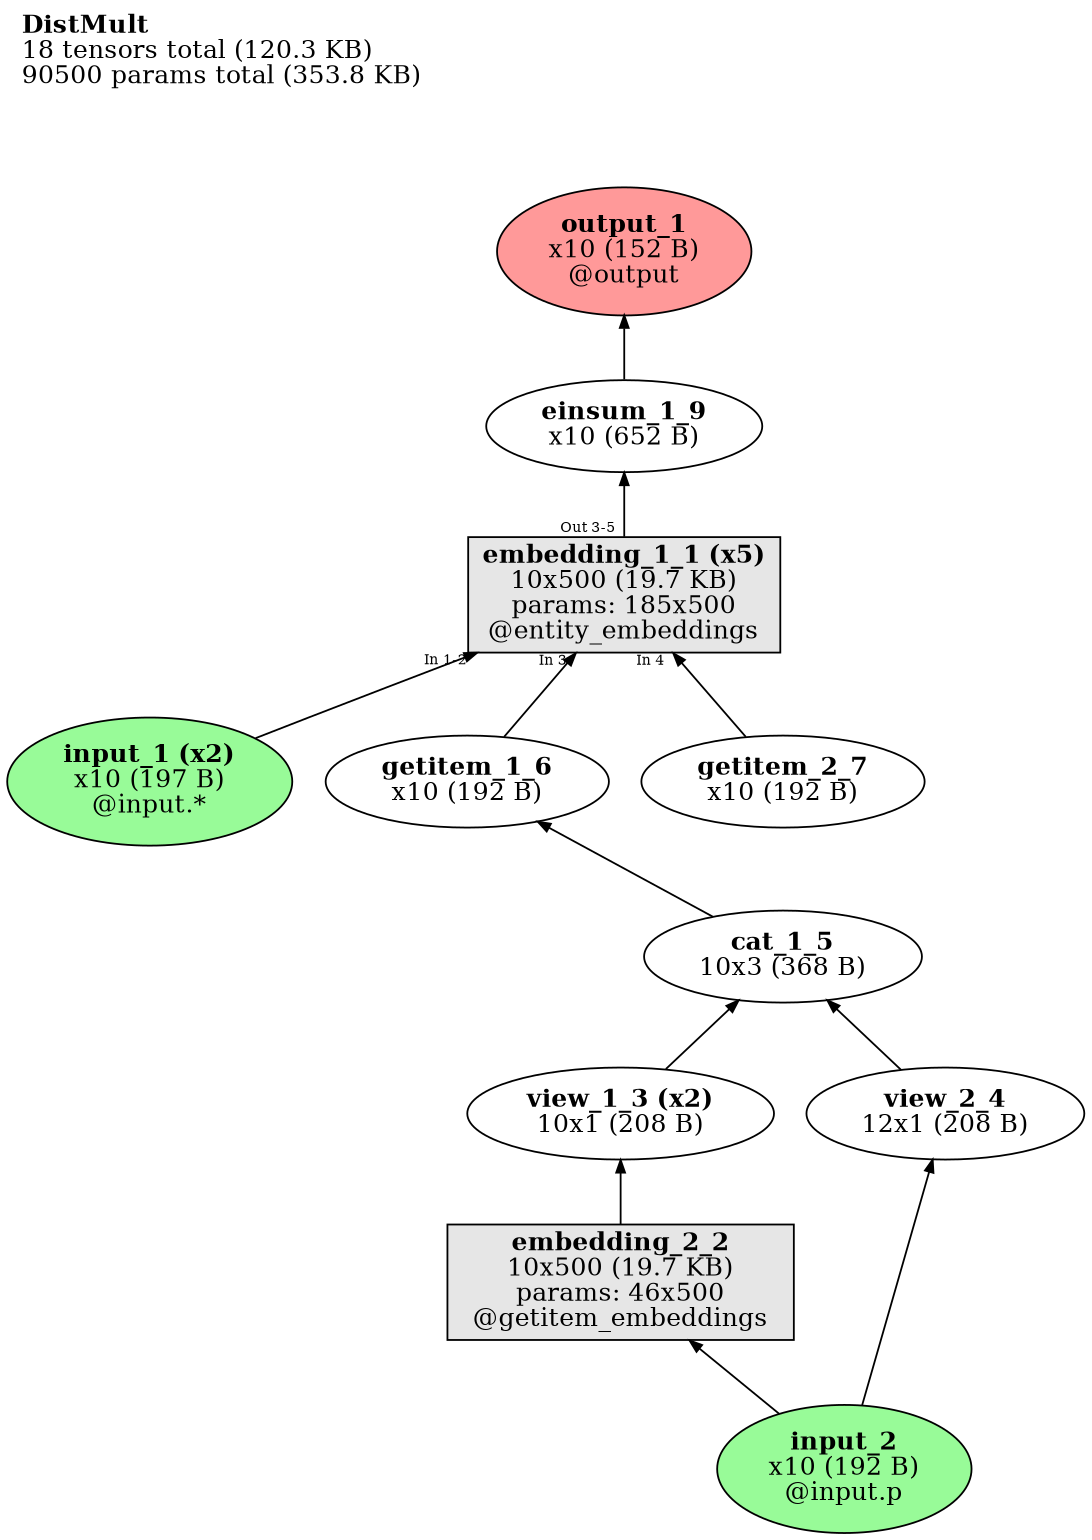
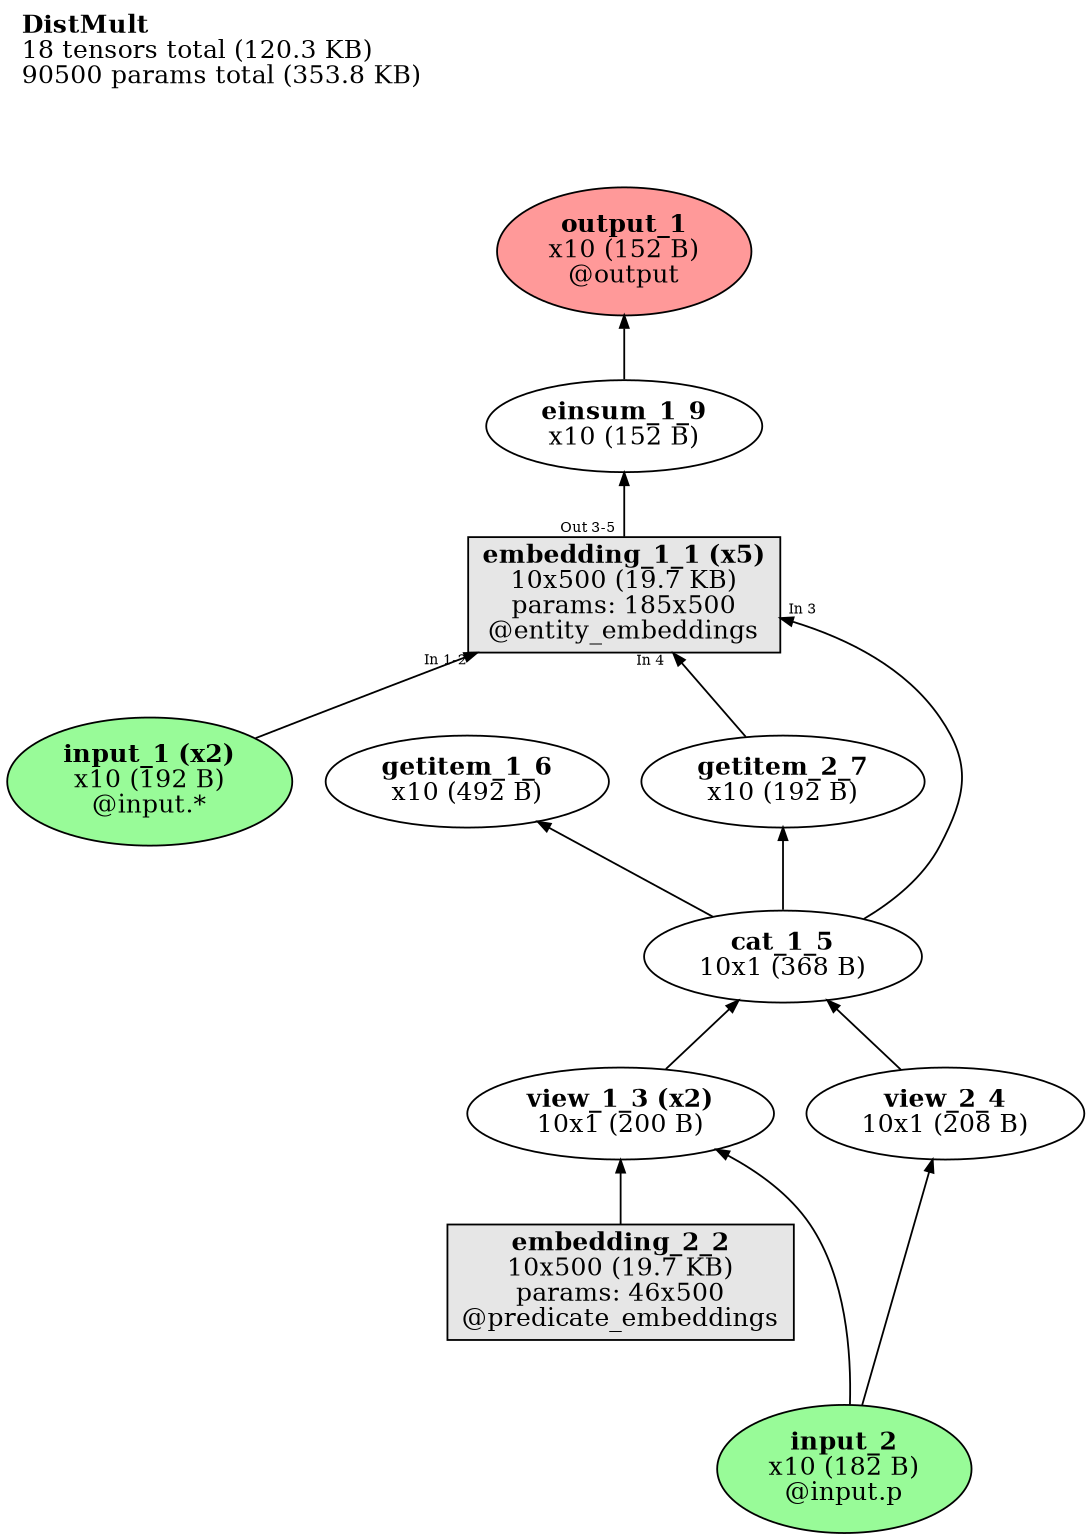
  digraph {
    label=<<B>DistMult</B><br align='left'/>18 tensors total (120.3 KB)<br align='left'/>90500 params total (353.8 KB)<br align='left'/>>
    labeljust=left
    labelloc=t
    ordering=out
    rankdir=BT
    node [color=black fillcolor=white fontcolor=black ordering=out shape=oval style="filled,solid"]
    edge [arrowsize=.7 color=black fontcolor=black labelfontsize=8 style=solid]
    n1 [fillcolor="#ff9999" label=<<b>output_1</b><br/>x10 (152 B)<br/>@output>]
-   n2 [fillcolor="#98FB98" label=<<b>input_1 (x2)</b><br/>x10 (197 B)<br/>@input.*>]
+   n2 [fillcolor="#98FB98" label=<<b>input_1 (x2)</b><br/>x10 (192 B)<br/>@input.*>]
    n3 [fillcolor="#E6E6E6" label=<<b>embedding_1_1 (x5)</b><br/>10x500 (19.7 KB)<br/>params: 185x500<br/>@entity_embeddings> shape=box]
-   n4 [label=<<b>einsum_1_9</b><br/>x10 (652 B)>]
-   n5 [label=<<b>view_1_3 (x2)</b><br/>10x1 (208 B)>]
-   n6 [label=<<b>cat_1_5</b><br/>10x3 (368 B)>]
-   n7 [label=<<b>getitem_1_6</b><br/>x10 (192 B)>]
+   n4 [label=<<b>einsum_1_9</b><br/>x10 (152 B)>]
+   n5 [label=<<b>view_1_3 (x2)</b><br/>10x1 (200 B)>]
+   n6 [label=<<b>cat_1_5</b><br/>10x1 (368 B)>]
+   n7 [label=<<b>getitem_1_6</b><br/>x10 (492 B)>]
    n8 [label=<<b>getitem_2_7</b><br/>x10 (192 B)>]
-   n9 [fillcolor="#98FB98" label=<<b>input_2</b><br/>x10 (192 B)<br/>@input.p>]
-   n10 [fillcolor="#E6E6E6" label=<<b>embedding_2_2</b><br/>10x500 (19.7 KB)<br/>params: 46x500<br/>@getitem_embeddings> shape=box]
-   n11 [label=<<b>view_2_4</b><br/>12x1 (208 B)>]
+   n9 [fillcolor="#98FB98" label=<<b>input_2</b><br/>x10 (182 B)<br/>@input.p>]
+   n10 [fillcolor="#E6E6E6" label=<<b>embedding_2_2</b><br/>10x500 (19.7 KB)<br/>params: 46x500<br/>@predicate_embeddings> shape=box]
+   n11 [label=<<b>view_2_4</b><br/>10x1 (208 B)>]
    subgraph sub_1 {
      rank=sink
      n1
    }
    subgraph cluster_2 {
      fillcolor=white
      label=<<B>@entity_embeddings (x5)</B><br align='left'/>(Embedding)<br align='left'/>>
      labelloc=b
      penwidth=5.0
      style="filled,dashed"
    }
    subgraph cluster_3 {
      fillcolor=white
      label=<<B>@predicate_embeddings</B><br align='left'/>(Embedding)<br align='left'/>>
      labelloc=b
      penwidth=5.0
      style="filled,dashed"
    }
    n2 -> n3 [headlabel="  In 1-2  "]
    n3 -> n4 [taillabel="  Out 3-5  "]
    n4 -> n1
    n5 -> n6
    n6 -> n7
-   n7 -> n3 [headlabel="  In 3  "]
+   n6 -> n8
+   n6 -> n3 [headlabel="  In 3  "]
    n8 -> n3 [headlabel="  In 4  "]
-   n9 -> n10
+   n9 -> n5
    n9 -> n11
    n10 -> n5
    n11 -> n6
  }
